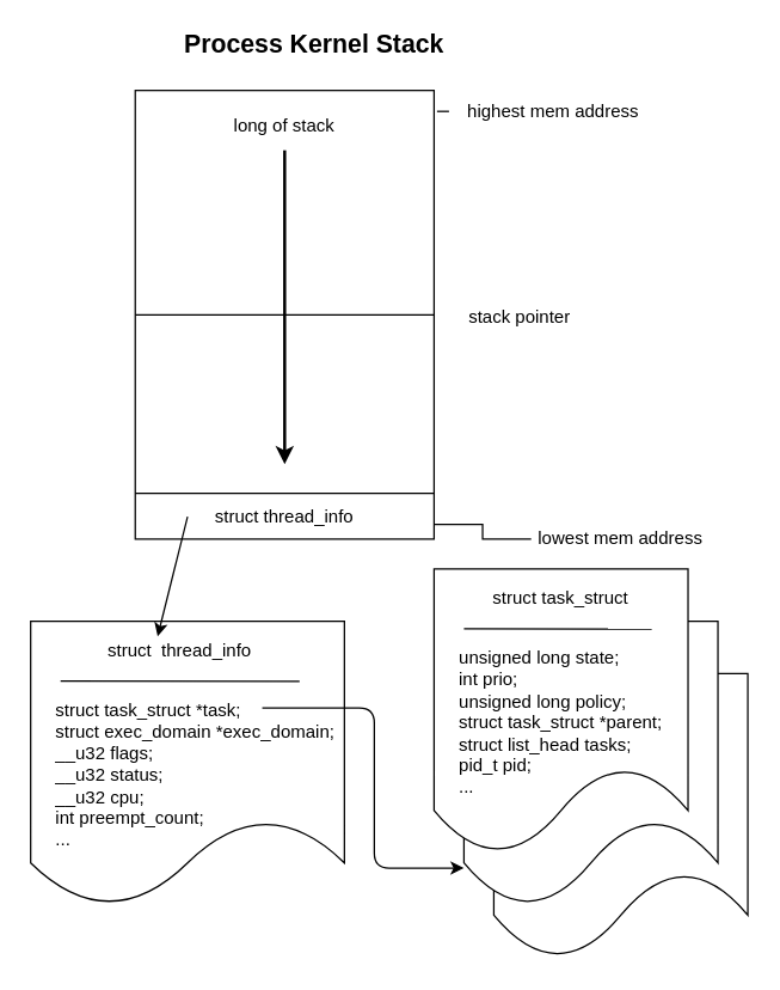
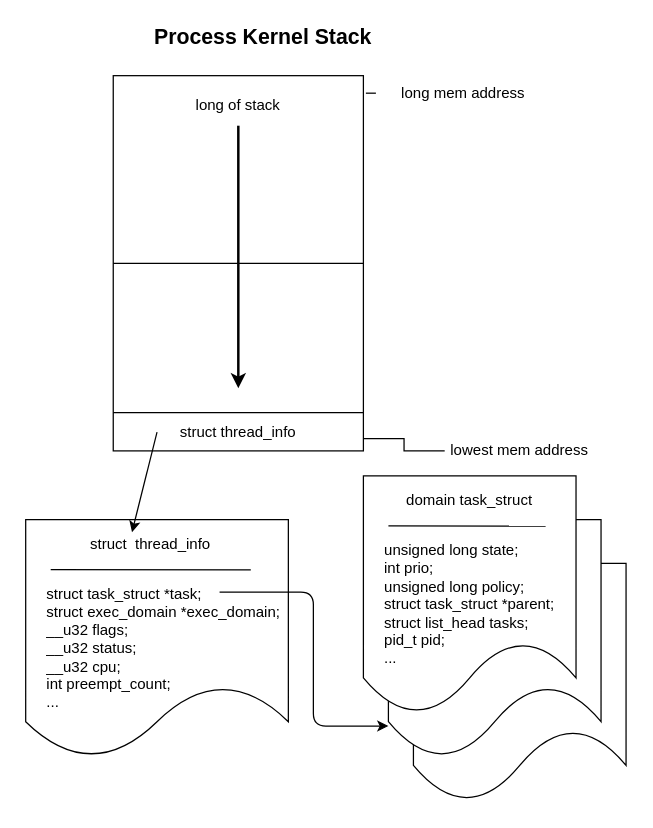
  <mxCell id="0" />
  <mxCell id="1" parent="0" />
  <mxCell id="2" value="" style="shape=document;whiteSpace=wrap;html=1;boundedLbl=1;" vertex="1" parent="1"><mxGeometry x="330" y="450" width="170" height="190" as="geometry" /></mxCell>
  <mxCell id="3" value="" style="shape=document;whiteSpace=wrap;html=1;boundedLbl=1;" vertex="1" parent="1"><mxGeometry x="310" y="415" width="170" height="190" as="geometry" /></mxCell>
  <mxCell id="4" value="" style="rounded=0;whiteSpace=wrap;html=1;" vertex="1" parent="1"><mxGeometry x="90" y="60" width="200" height="300" as="geometry" /></mxCell>
  <mxCell id="5" value="&lt;b&gt;&lt;font style=&quot;font-size: 17px&quot;&gt;Process Kernel Stack&lt;/font&gt;&lt;/b&gt;" style="text;html=1;strokeColor=none;fillColor=none;align=center;verticalAlign=middle;whiteSpace=wrap;rounded=0;" vertex="1" parent="1"><mxGeometry x="100" y="20" width="220" height="20" as="geometry" /></mxCell>
  <mxCell id="6" style="edgeStyle=orthogonalEdgeStyle;rounded=0;orthogonalLoop=1;jettySize=auto;html=1;exitX=0;exitY=0.5;exitDx=0;exitDy=0;entryX=1.01;entryY=0.047;entryDx=0;entryDy=0;entryPerimeter=0;endArrow=none;endFill=0;" edge="1" parent="1" source="7" target="4"><mxGeometry relative="1" as="geometry" /></mxCell>
- <mxCell id="7" value="highest mem address" style="text;html=1;strokeColor=none;fillColor=none;align=center;verticalAlign=middle;whiteSpace=wrap;rounded=0;" vertex="1" parent="1"><mxGeometry x="300" y="64" width="140" height="20" as="geometry" /></mxCell>
+ <mxCell id="7" value="long mem address" style="text;html=1;strokeColor=none;fillColor=none;align=center;verticalAlign=middle;whiteSpace=wrap;rounded=0;" vertex="1" parent="1"><mxGeometry x="300" y="64" width="140" height="20" as="geometry" /></mxCell>
  <mxCell id="8" style="edgeStyle=orthogonalEdgeStyle;rounded=0;orthogonalLoop=1;jettySize=auto;html=1;exitX=0;exitY=0.5;exitDx=0;exitDy=0;entryX=1;entryY=0.967;entryDx=0;entryDy=0;entryPerimeter=0;endArrow=none;endFill=0;" edge="1" parent="1" source="9" target="4"><mxGeometry relative="1" as="geometry" /></mxCell>
  <mxCell id="9" value="lowest mem address" style="text;html=1;strokeColor=none;fillColor=none;align=center;verticalAlign=middle;whiteSpace=wrap;rounded=0;" vertex="1" parent="1"><mxGeometry x="355" y="350" width="120" height="20" as="geometry" /></mxCell>
- <mxCell id="10" value="stack pointer" style="text;html=1;strokeColor=none;fillColor=none;align=center;verticalAlign=middle;whiteSpace=wrap;rounded=0;" vertex="1" parent="1"><mxGeometry x="300" y="202" width="95" height="20" as="geometry" /></mxCell>
  <mxCell id="11" value="" style="endArrow=none;html=1;exitX=0;exitY=0.5;exitDx=0;exitDy=0;entryX=1;entryY=0.5;entryDx=0;entryDy=0;" edge="1" parent="1" source="4" target="4"><mxGeometry width="50" height="50" relative="1" as="geometry"><mxPoint x="130" y="240" as="sourcePoint" /><mxPoint x="180" y="190" as="targetPoint" /></mxGeometry></mxCell>
  <mxCell id="12" value="" style="endArrow=classic;html=1;strokeWidth=2;" edge="1" parent="1"><mxGeometry width="50" height="50" relative="1" as="geometry"><mxPoint x="190" y="100" as="sourcePoint" /><mxPoint x="190" y="310" as="targetPoint" /></mxGeometry></mxCell>
  <mxCell id="13" value="long of stack" style="text;html=1;strokeColor=none;fillColor=none;align=center;verticalAlign=middle;whiteSpace=wrap;rounded=0;" vertex="1" parent="1"><mxGeometry x="150" y="74" width="80" height="20" as="geometry" /></mxCell>
  <mxCell id="14" value="struct thread_info" style="text;html=1;strokeColor=none;fillColor=none;align=center;verticalAlign=middle;whiteSpace=wrap;rounded=0;" vertex="1" parent="1"><mxGeometry x="110" y="335" width="160" height="20" as="geometry" /></mxCell>
  <mxCell id="15" value="" style="endArrow=none;html=1;strokeWidth=1;jumpSize=3;" edge="1" parent="1"><mxGeometry width="50" height="50" relative="1" as="geometry"><mxPoint x="90" y="329.5" as="sourcePoint" /><mxPoint x="290" y="329.5" as="targetPoint" /></mxGeometry></mxCell>
  <mxCell id="16" value="" style="shape=document;whiteSpace=wrap;html=1;boundedLbl=1;" vertex="1" parent="1"><mxGeometry x="20" y="415" width="210" height="190" as="geometry" /></mxCell>
  <mxCell id="17" value="struct&amp;nbsp; thread_info" style="text;html=1;strokeColor=none;fillColor=none;align=center;verticalAlign=middle;whiteSpace=wrap;rounded=0;" vertex="1" parent="1"><mxGeometry x="60" y="425" width="120" height="20" as="geometry" /></mxCell>
  <mxCell id="18" value="" style="endArrow=none;html=1;strokeWidth=1;entryX=0.857;entryY=0.211;entryDx=0;entryDy=0;entryPerimeter=0;" edge="1" parent="1" target="16"><mxGeometry width="50" height="50" relative="1" as="geometry"><mxPoint x="40" y="455" as="sourcePoint" /><mxPoint x="120" y="455" as="targetPoint" /></mxGeometry></mxCell>
  <mxCell id="19" value="struct task_struct *task;&lt;br&gt;struct exec_domain *exec_domain;&lt;br&gt;__u32 flags;&lt;br&gt;__u32 status;&lt;br&gt;__u32 cpu;&lt;br&gt;&lt;div&gt;int preempt_count;&lt;/div&gt;&lt;div&gt;...&lt;br&gt;&lt;/div&gt;" style="text;html=1;resizable=0;points=[];autosize=1;align=left;verticalAlign=top;spacingTop=-4;" vertex="1" parent="1"><mxGeometry x="35" y="465" width="210" height="100" as="geometry" /></mxCell>
  <mxCell id="20" value="" style="shape=document;whiteSpace=wrap;html=1;boundedLbl=1;" vertex="1" parent="1"><mxGeometry x="290" y="380" width="170" height="190" as="geometry" /></mxCell>
- <mxCell id="21" value="struct task_struct " style="text;html=1;strokeColor=none;fillColor=none;align=center;verticalAlign=middle;whiteSpace=wrap;rounded=0;" vertex="1" parent="1"><mxGeometry x="315" y="390" width="120" height="20" as="geometry" /></mxCell>
+ <mxCell id="21" value="domain task_struct " style="text;html=1;strokeColor=none;fillColor=none;align=center;verticalAlign=middle;whiteSpace=wrap;rounded=0;" vertex="1" parent="1"><mxGeometry x="315" y="390" width="120" height="20" as="geometry" /></mxCell>
  <mxCell id="22" value="" style="endArrow=none;html=1;strokeWidth=1;entryX=0.857;entryY=0.211;entryDx=0;entryDy=0;entryPerimeter=0;" edge="1" parent="1" target="20"><mxGeometry width="50" height="50" relative="1" as="geometry"><mxPoint x="310" y="420" as="sourcePoint" /><mxPoint x="390" y="420" as="targetPoint" /></mxGeometry></mxCell>
  <mxCell id="23" value="unsigned long state;&lt;br&gt;int prio;&lt;br&gt;unsigned long policy;&lt;br&gt;struct task_struct *parent;&lt;br&gt;struct list_head tasks;&lt;br&gt;&lt;div&gt;pid_t pid;&lt;/div&gt;&lt;div&gt;...&lt;br&gt;&lt;/div&gt;" style="text;html=1;resizable=0;points=[];autosize=1;align=left;verticalAlign=top;spacingTop=-4;" vertex="1" parent="1"><mxGeometry x="305" y="430" width="150" height="100" as="geometry" /></mxCell>
  <mxCell id="24" value="" style="endArrow=classic;html=1;strokeWidth=1;" edge="1" parent="1"><mxGeometry width="50" height="50" relative="1" as="geometry"><mxPoint x="175" y="473" as="sourcePoint" /><mxPoint x="310" y="580" as="targetPoint" /><Array as="points"><mxPoint x="250" y="473" /><mxPoint x="250" y="580" /></Array></mxGeometry></mxCell>
  <mxCell id="25" value="" style="endArrow=classic;html=1;strokeWidth=1;" edge="1" parent="1"><mxGeometry width="50" height="50" relative="1" as="geometry"><mxPoint x="125" y="345" as="sourcePoint" /><mxPoint x="105" y="425" as="targetPoint" /></mxGeometry></mxCell>
